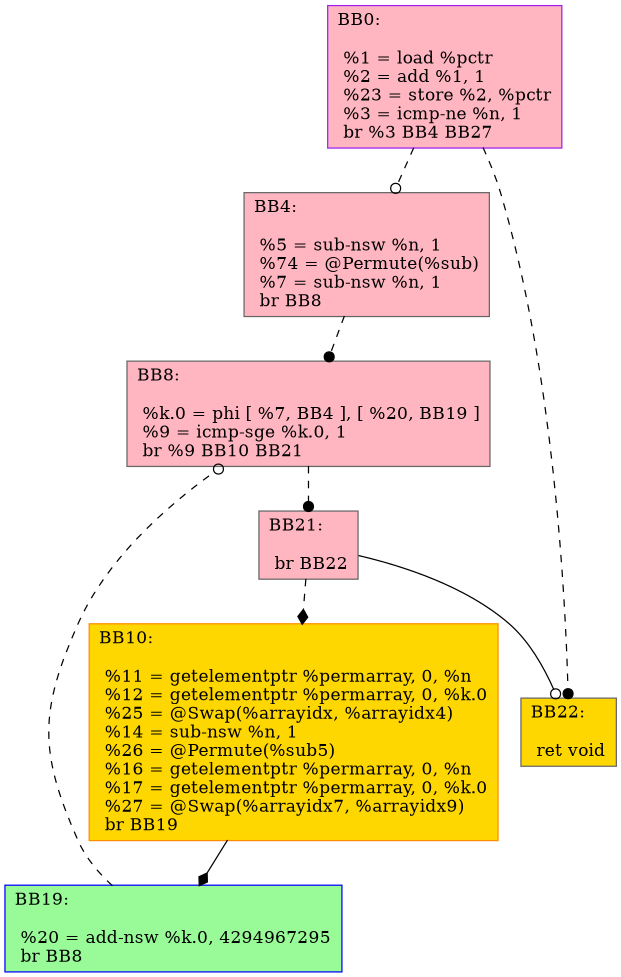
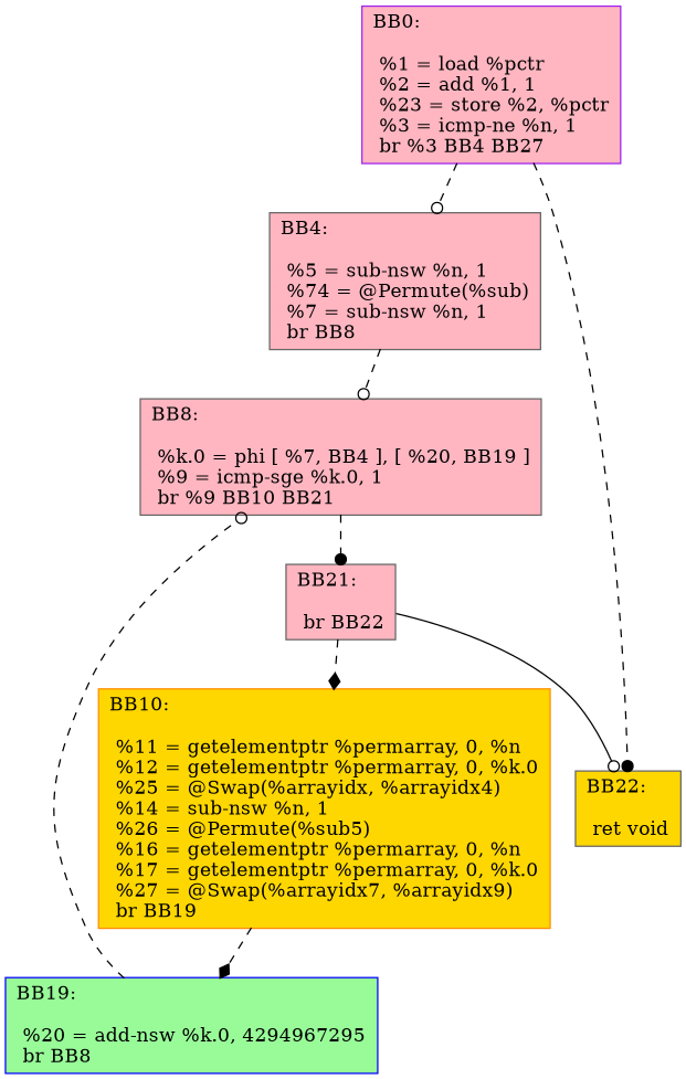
  digraph {
    node [color=gray40 fillcolor=lightpink shape=record style=filled]
    edge [arrowhead=odot style=dashed]
    n1 [color=purple label="{BB0:\l\l  %1 = load %pctr\l %2 = add %1,  1\l %23 = store %2,  %pctr\l %3 = icmp-ne %n,  1\l br %3 BB4 BB27\l}"]
    n2 [label="{BB4:\l\l  %5 = sub-nsw %n,  1\l %74 = @Permute(%sub)\l %7 = sub-nsw %n,  1\l br  BB8\l}"]
    n3 [fillcolor=gold label="{BB22:\l\l  ret void\l}"]
    n4 [label="{BB8:\l\l  %k.0 = phi [  %7, BB4 ], [  %20, BB19 ]\l %9 = icmp-sge %k.0,  1\l br %9 BB10 BB21\l}"]
    n5 [label="{BB21:\l\l  br  BB22\l}"]
    n6 [color=darkorange fillcolor=gold label="{BB10:\l\l  %11 = getelementptr %permarray,  0,  %n\l %12 = getelementptr %permarray,  0,  %k.0\l %25 = @Swap(%arrayidx, %arrayidx4)\l %14 = sub-nsw %n,  1\l %26 = @Permute(%sub5)\l %16 = getelementptr %permarray,  0,  %n\l %17 = getelementptr %permarray,  0,  %k.0\l %27 = @Swap(%arrayidx7, %arrayidx9)\l br  BB19\l}"]
    n7 [color=blue fillcolor=palegreen label="{BB19:\l\l  %20 = add-nsw %k.0,  4294967295\l br  BB8\l}"]
    n1 -> n2
    n1 -> n3 [arrowhead=dot]
-   n2 -> n4 [arrowhead=dot]
+   n2 -> n4
    n4 -> n5 [arrowhead=dot]
    n5 -> n3 [style=solid]
    n5 -> n6 [arrowhead=diamond]
-   n6 -> n7 [arrowhead=diamond style=solid]
+   n6 -> n7 [arrowhead=diamond]
    n7 -> n4
  }
